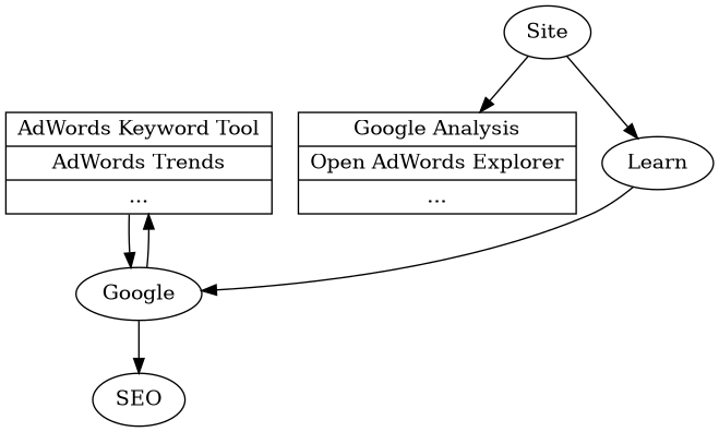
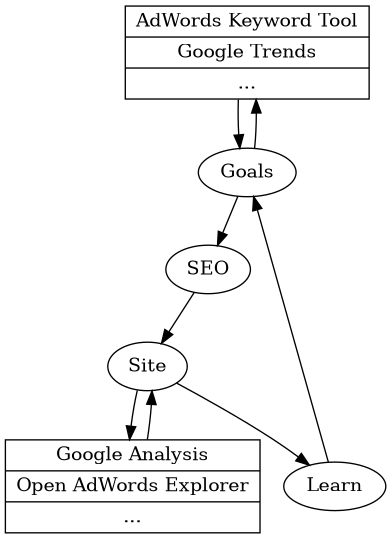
  digraph {
-   n1 [label="{ AdWords Keyword Tool | AdWords Trends | ...}" shape=record]
-   Goals [label=Google]
+   n1 [label="{ AdWords Keyword Tool | Google Trends | ...}" shape=record]
+   Goals
    SEO
    n4 [label="{ Google Analysis | Open AdWords Explorer | ...}" shape=record]
    n5 [label=Site]
    Learn
    n1 -> Goals
    Goals -> n1
    Goals -> SEO
+   SEO -> n5
+   n4 -> n5
    n5 -> n4
    n5 -> Learn
    Learn -> Goals
  }
